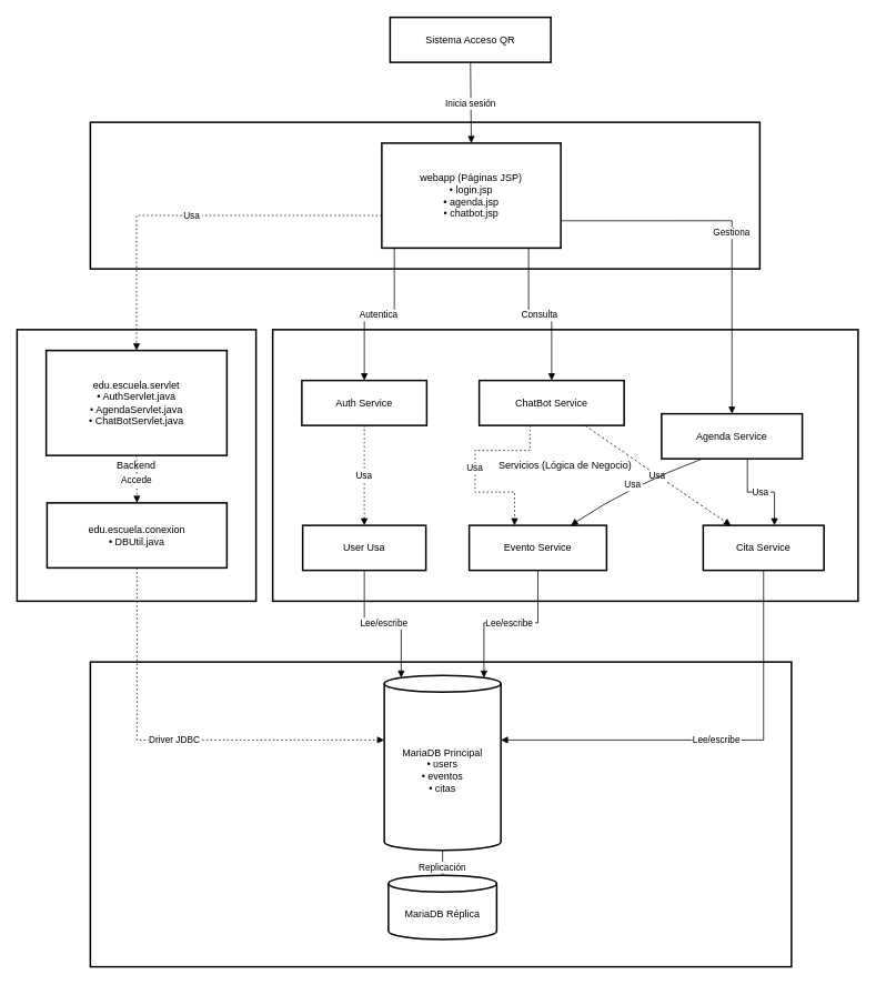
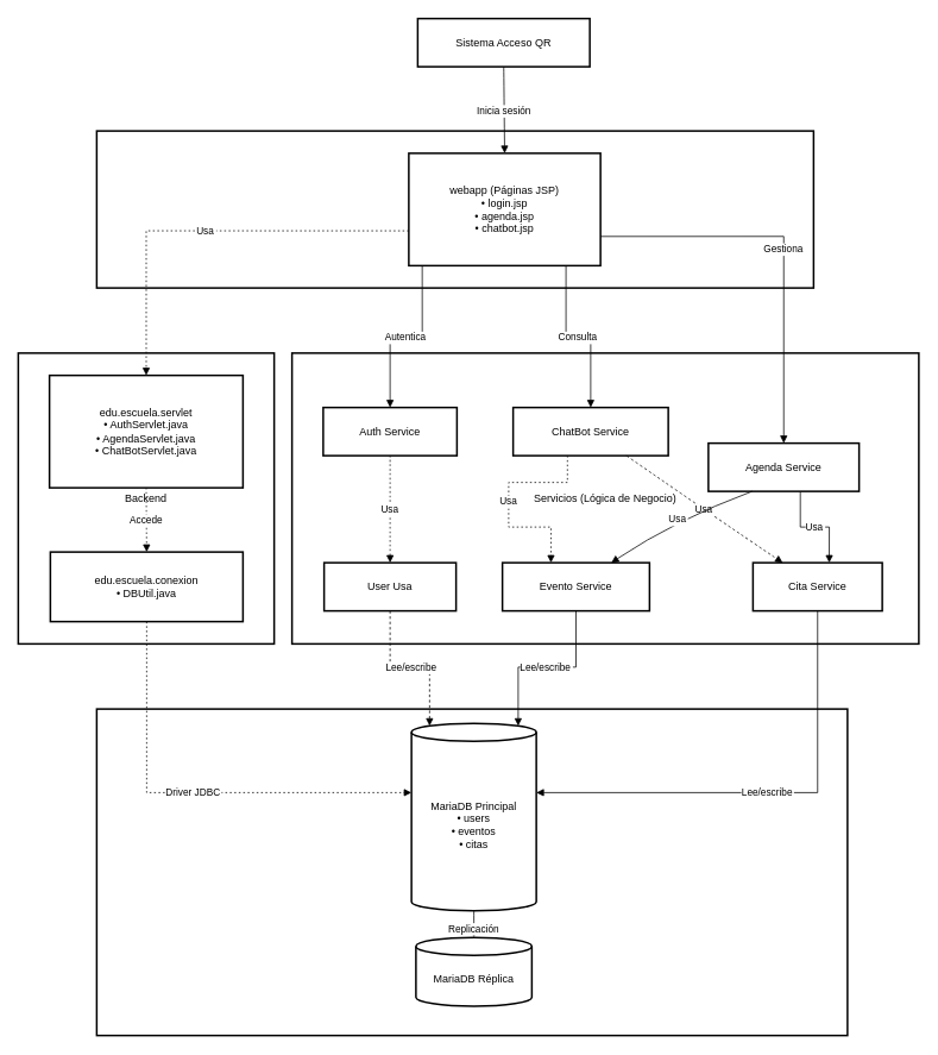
  <mxCell id="0" />
  <mxCell id="1" parent="0" />
  <mxCell id="2" value="Persistencia" style="whiteSpace=wrap;strokeWidth=2;" vertex="1" parent="1"><mxGeometry x="108" y="794" width="842" height="366" as="geometry" /></mxCell>
  <mxCell id="3" value="Servicios (Lógica de Negocio)" style="whiteSpace=wrap;strokeWidth=2;" vertex="1" parent="1"><mxGeometry x="327" y="395" width="703" height="326" as="geometry" /></mxCell>
  <mxCell id="4" value="Backend" style="whiteSpace=wrap;strokeWidth=2;" vertex="1" parent="1"><mxGeometry x="20" y="395" width="287" height="326" as="geometry" /></mxCell>
  <mxCell id="5" value="Frontend" style="whiteSpace=wrap;strokeWidth=2;" vertex="1" parent="1"><mxGeometry x="108" y="146" width="804" height="176" as="geometry" /></mxCell>
  <mxCell id="6" value="Sistema Acceso QR" style="whiteSpace=wrap;strokeWidth=2;" vertex="1" parent="1"><mxGeometry x="468" width="193" height="54" as="geometry" y="20" /></mxCell>
  <mxCell id="7" value="webapp (Páginas JSP)&#10;• login.jsp&#10;• agenda.jsp&#10;• chatbot.jsp" style="whiteSpace=wrap;strokeWidth=2;" vertex="1" parent="1"><mxGeometry x="458" y="171" width="215" height="126" as="geometry" /></mxCell>
  <mxCell id="8" value="edu.escuela.servlet&#10;• AuthServlet.java&#10;• AgendaServlet.java&#10;• ChatBotServlet.java" style="whiteSpace=wrap;strokeWidth=2;" vertex="1" parent="1"><mxGeometry x="55" y="420" width="217" height="126" as="geometry" /></mxCell>
- <mxCell id="9" value="edu.escuela.conexion&#10;• DBUtil.java" style="whiteSpace=wrap;strokeWidth=2;" vertex="1" parent="1"><mxGeometry x="56" y="603" width="216" height="78" as="geometry" /></mxCell>
+ <mxCell id="9" value="edu.escuela.conexion&#10;• DBUtil.java" style="whiteSpace=wrap;strokeWidth=2;" vertex="1" parent="1"><mxGeometry x="56" y="618" width="216" height="78" as="geometry" /></mxCell>
  <mxCell id="10" value="Auth Service" style="whiteSpace=wrap;strokeWidth=2;" vertex="1" parent="1"><mxGeometry x="362" y="456" width="150" height="54" as="geometry" /></mxCell>
  <mxCell id="11" value="User Usa" style="whiteSpace=wrap;strokeWidth=2;" vertex="1" parent="1"><mxGeometry x="363" y="630" width="148" height="54" as="geometry" /></mxCell>
  <mxCell id="12" value="ChatBot Service" style="whiteSpace=wrap;strokeWidth=2;" vertex="1" parent="1"><mxGeometry x="575" y="456" width="174" height="54" as="geometry" /></mxCell>
  <mxCell id="13" value="Evento Service" style="whiteSpace=wrap;strokeWidth=2;" vertex="1" parent="1"><mxGeometry x="563" y="630" width="165" height="54" as="geometry" /></mxCell>
  <mxCell id="14" value="Cita Service" style="whiteSpace=wrap;strokeWidth=2;" vertex="1" parent="1"><mxGeometry x="844" y="630" width="145" height="54" as="geometry" /></mxCell>
  <mxCell id="15" value="Agenda Service" style="whiteSpace=wrap;strokeWidth=2;" vertex="1" parent="1"><mxGeometry x="794" y="496" width="169" height="54" as="geometry" /></mxCell>
  <mxCell id="16" value="MariaDB Principal&#10;• users&#10;• eventos&#10;• citas" style="shape=cylinder3;boundedLbl=1;backgroundOutline=1;size=10;strokeWidth=2;whiteSpace=wrap;" vertex="1" parent="1"><mxGeometry x="461" y="810" width="140" height="210" as="geometry" /></mxCell>
  <mxCell id="17" value="MariaDB Réplica" style="shape=cylinder3;boundedLbl=1;backgroundOutline=1;size=10;strokeWidth=2;whiteSpace=wrap;" vertex="1" parent="1"><mxGeometry x="466" y="1050" width="130" height="77" as="geometry" /></mxCell>
  <mxCell id="18" value="Inicia sesión" style="curved=1;startArrow=none;endArrow=block;exitX=0.5;exitY=1;entryX=0.5;entryY=0;rounded=0;" edge="1" parent="1" source="6" target="7"><mxGeometry relative="1" as="geometry"><Array as="points" /></mxGeometry></mxCell>
  <mxCell id="19" value="Usa" style="curved=1;dashed=1;dashPattern=2 3;startArrow=none;endArrow=block;exitX=0.5;exitY=1;entryX=0.5;entryY=0;rounded=0;" edge="1" parent="1" source="10" target="11"><mxGeometry relative="1" as="geometry"><Array as="points" /></mxGeometry></mxCell>
  <mxCell id="20" value="Usa" style="dashed=1;dashPattern=2 3;startArrow=none;endArrow=block;exitX=0.35;exitY=1;entryX=0.33;entryY=0;rounded=0;edgeStyle=orthogonalEdgeStyle;" edge="1" parent="1" source="12" target="13"><mxGeometry relative="1" as="geometry"><Array as="points"><mxPoint x="636" y="540" /><mxPoint x="570" y="540" /><mxPoint x="570" y="590" /><mxPoint x="618" y="590" /></Array></mxGeometry></mxCell>
  <mxCell id="21" value="Usa" style="curved=1;startArrow=none;endArrow=block;exitX=0.73;exitY=1;entryX=0.23;entryY=0;rounded=0;dashed=1;" edge="1" parent="1" source="12" target="14"><mxGeometry relative="1" as="geometry"><Array as="points"><mxPoint x="806" y="582" /></Array></mxGeometry></mxCell>
  <mxCell id="22" value="Usa" style="curved=1;startArrow=none;endArrow=block;exitX=0.29;exitY=1;entryX=0.74;entryY=0;rounded=0;" edge="1" parent="1" source="15" target="13"><mxGeometry relative="1" as="geometry"><Array as="points"><mxPoint x="757" y="582" /></Array></mxGeometry></mxCell>
  <mxCell id="23" value="Usa" style="startArrow=none;endArrow=block;exitX=0.61;exitY=1;entryX=0.59;entryY=0;rounded=0;edgeStyle=orthogonalEdgeStyle;" edge="1" parent="1" source="15" target="14"><mxGeometry relative="1" as="geometry" /></mxCell>
  <mxCell id="24" value="Autentica" style="startArrow=none;endArrow=block;exitX=0.07;exitY=1;entryX=0.5;entryY=0;rounded=0;edgeStyle=orthogonalEdgeStyle;" edge="1" parent="1" source="7" target="10"><mxGeometry relative="1" as="geometry" /></mxCell>
  <mxCell id="25" value="Gestiona" style="startArrow=none;endArrow=block;exitX=1;exitY=0.74;entryX=0.5;entryY=0;rounded=0;edgeStyle=orthogonalEdgeStyle;" edge="1" parent="1" source="7" target="15"><mxGeometry relative="1" as="geometry" /></mxCell>
  <mxCell id="26" value="Consulta" style="startArrow=none;endArrow=block;exitX=0.82;exitY=1;entryX=0.5;entryY=0;rounded=0;edgeStyle=orthogonalEdgeStyle;" edge="1" parent="1" source="7" target="12"><mxGeometry relative="1" as="geometry" /></mxCell>
  <mxCell id="27" value="Usa" style="dashed=1;dashPattern=2 3;startArrow=none;endArrow=block;exitX=0;exitY=0.69;entryX=0.5;entryY=0;rounded=0;edgeStyle=orthogonalEdgeStyle;" edge="1" parent="1" source="7" target="8"><mxGeometry relative="1" as="geometry" /></mxCell>
  <mxCell id="28" value="Accede" style="curved=1;dashed=1;dashPattern=2 3;startArrow=none;endArrow=block;exitX=0.5;exitY=1;entryX=0.5;entryY=0;rounded=0;" edge="1" parent="1" source="8" target="9"><mxGeometry relative="1" as="geometry"><Array as="points" /></mxGeometry></mxCell>
  <mxCell id="29" value="Driver JDBC" style="dashed=1;dashPattern=2 3;startArrow=none;endArrow=block;exitX=0.5;exitY=1;entryX=0;entryY=0.37;rounded=0;edgeStyle=orthogonalEdgeStyle;" edge="1" parent="1" source="9" target="16"><mxGeometry relative="1" as="geometry" /></mxCell>
- <mxCell id="30" value="Lee/escribe" style="startArrow=none;endArrow=block;exitX=0.5;exitY=1;entryX=0.145;entryY=0;rounded=0;edgeStyle=orthogonalEdgeStyle;entryDx=0;entryDy=2.9;entryPerimeter=0;" edge="1" parent="1" source="11" target="16"><mxGeometry relative="1" as="geometry" /></mxCell>
+ <mxCell id="30" value="Lee/escribe" style="startArrow=none;endArrow=block;exitX=0.5;exitY=1;entryX=0.145;entryY=0;rounded=0;edgeStyle=orthogonalEdgeStyle;entryDx=0;entryDy=2.9;entryPerimeter=0;dashed=1;" edge="1" parent="1" source="11" target="16"><mxGeometry relative="1" as="geometry" /></mxCell>
  <mxCell id="31" value="Lee/escribe" style="startArrow=none;endArrow=block;exitX=0.5;exitY=1;entryX=0.855;entryY=0;rounded=0;edgeStyle=orthogonalEdgeStyle;entryDx=0;entryDy=2.9;entryPerimeter=0;" edge="1" parent="1" source="13" target="16"><mxGeometry relative="1" as="geometry" /></mxCell>
  <mxCell id="32" value="Lee/escribe" style="startArrow=none;endArrow=block;exitX=0.5;exitY=1;entryX=1;entryY=0.37;rounded=0;edgeStyle=orthogonalEdgeStyle;" edge="1" parent="1" source="14" target="16"><mxGeometry relative="1" as="geometry" /></mxCell>
  <mxCell id="33" value="Replicación" style="curved=1;startArrow=none;endArrow=block;exitX=0.5;exitY=0.99;entryX=0.5;entryY=0.01;rounded=0;" edge="1" parent="1" source="16" target="17"><mxGeometry x="0.326" relative="1" as="geometry"><Array as="points" /><mxPoint as="offset" /></mxGeometry></mxCell>
